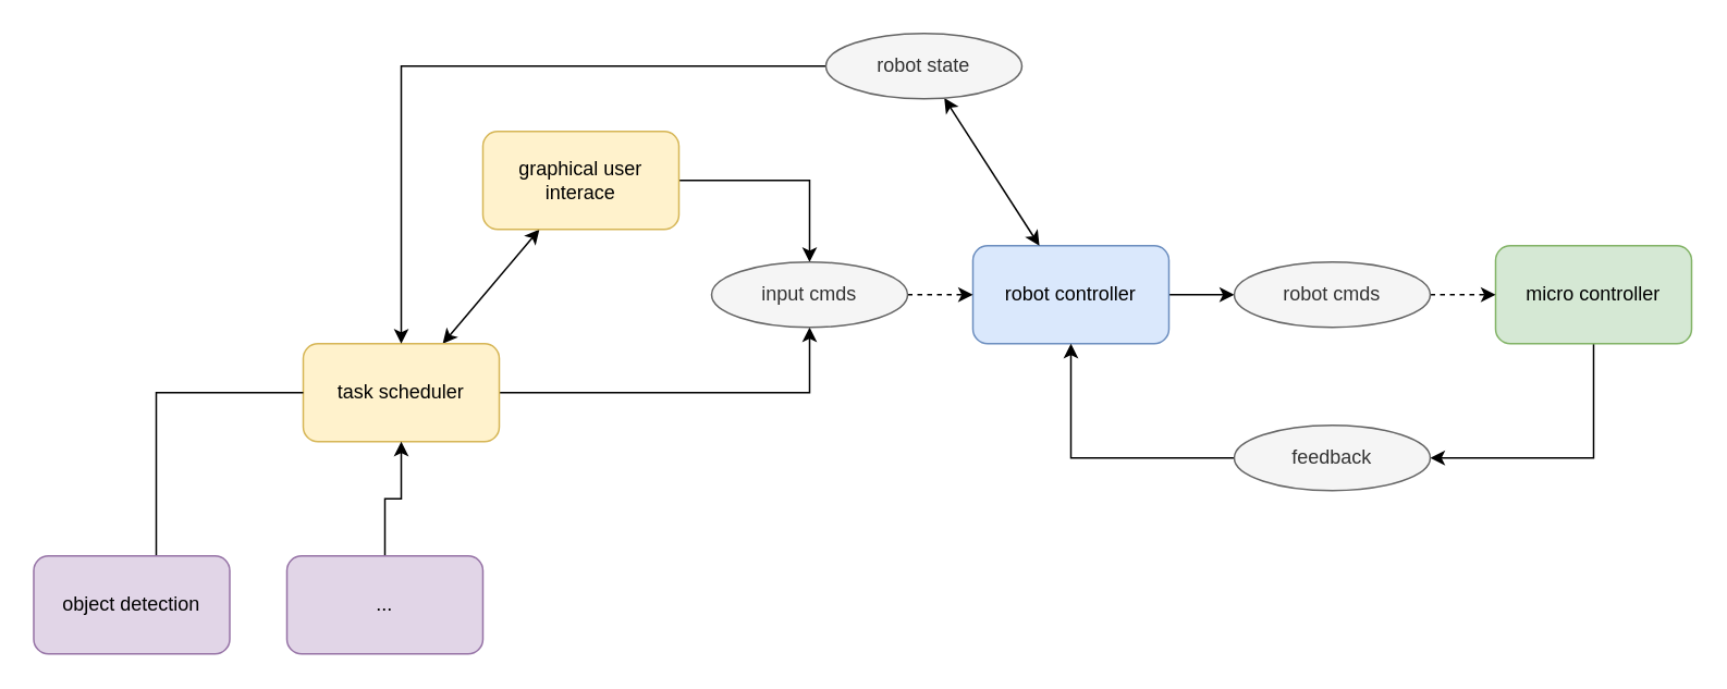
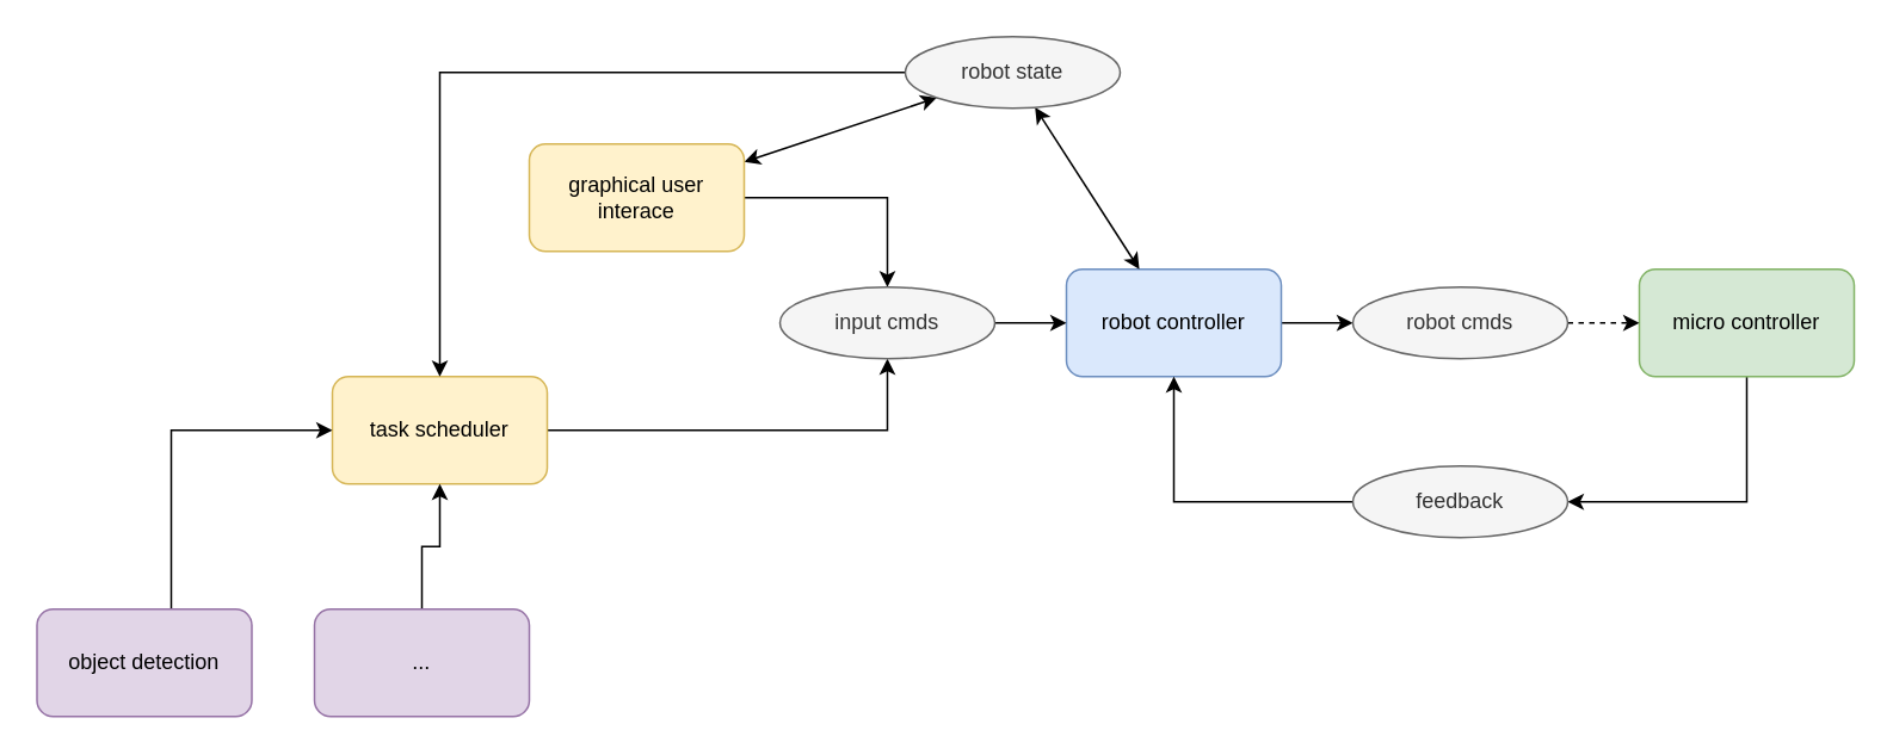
  <mxCell id="0" />
  <mxCell id="1" parent="0" />
  <mxCell id="2" style="edgeStyle=orthogonalEdgeStyle;rounded=0;orthogonalLoop=1;jettySize=auto;html=1;" parent="1" source="3" target="14" edge="1"><mxGeometry relative="1" as="geometry" /></mxCell>
  <mxCell id="3" value="robot controller" style="rounded=1;whiteSpace=wrap;html=1;fillColor=#dae8fc;strokeColor=#6c8ebf;" parent="1" vertex="1"><mxGeometry x="595" y="150" width="120" height="60" as="geometry" /></mxCell>
  <mxCell id="4" style="edgeStyle=orthogonalEdgeStyle;rounded=0;orthogonalLoop=1;jettySize=auto;html=1;entryX=1;entryY=0.5;entryDx=0;entryDy=0;" parent="1" source="5" target="16" edge="1"><mxGeometry relative="1" as="geometry"><Array as="points"><mxPoint x="975" y="280" /></Array></mxGeometry></mxCell>
  <mxCell id="5" value="micro controller" style="rounded=1;whiteSpace=wrap;html=1;fillColor=#d5e8d4;strokeColor=#82b366;" parent="1" vertex="1"><mxGeometry x="915" y="150" width="120" height="60" as="geometry" /></mxCell>
  <mxCell id="6" style="edgeStyle=orthogonalEdgeStyle;rounded=0;orthogonalLoop=1;jettySize=auto;html=1;entryX=0.5;entryY=0;entryDx=0;entryDy=0;" parent="1" source="8" target="12" edge="1"><mxGeometry relative="1" as="geometry" /></mxCell>
- <mxCell id="7" style="rounded=0;orthogonalLoop=1;jettySize=auto;html=1;startArrow=classic;startFill=1;" parent="1" source="8" target="10" edge="1"><mxGeometry relative="1" as="geometry" /></mxCell>
+ <mxCell id="7" style="rounded=0;orthogonalLoop=1;jettySize=auto;html=1;startArrow=classic;startFill=1;" parent="1" source="8" target="19" edge="1"><mxGeometry relative="1" as="geometry" /></mxCell>
  <mxCell id="8" value="graphical user interace" style="rounded=1;whiteSpace=wrap;html=1;fillColor=#fff2cc;strokeColor=#d6b656;" parent="1" vertex="1"><mxGeometry x="295" y="80" width="120" height="60" as="geometry" /></mxCell>
  <mxCell id="9" style="edgeStyle=orthogonalEdgeStyle;rounded=0;orthogonalLoop=1;jettySize=auto;html=1;entryX=0.5;entryY=1;entryDx=0;entryDy=0;" parent="1" source="10" target="12" edge="1"><mxGeometry relative="1" as="geometry" /></mxCell>
  <mxCell id="10" value="task scheduler" style="rounded=1;whiteSpace=wrap;html=1;fillColor=#fff2cc;strokeColor=#d6b656;" parent="1" vertex="1"><mxGeometry x="185" y="210" width="120" height="60" as="geometry" /></mxCell>
- <mxCell id="11" style="edgeStyle=orthogonalEdgeStyle;rounded=0;orthogonalLoop=1;jettySize=auto;html=1;dashed=1;" parent="1" source="12" target="3" edge="1"><mxGeometry relative="1" as="geometry" /></mxCell>
+ <mxCell id="11" style="edgeStyle=orthogonalEdgeStyle;rounded=0;orthogonalLoop=1;jettySize=auto;html=1;" parent="1" source="12" target="3" edge="1"><mxGeometry relative="1" as="geometry" /></mxCell>
  <mxCell id="12" value="input cmds" style="ellipse;whiteSpace=wrap;html=1;fillColor=#f5f5f5;strokeColor=#666666;fontColor=#333333;" parent="1" vertex="1"><mxGeometry x="435" y="160" width="120" height="40" as="geometry" /></mxCell>
  <mxCell id="13" style="edgeStyle=orthogonalEdgeStyle;rounded=0;orthogonalLoop=1;jettySize=auto;html=1;dashed=1;" parent="1" source="14" target="5" edge="1"><mxGeometry relative="1" as="geometry" /></mxCell>
  <mxCell id="14" value="robot cmds" style="ellipse;whiteSpace=wrap;html=1;fillColor=#f5f5f5;strokeColor=#666666;fontColor=#333333;" parent="1" vertex="1"><mxGeometry x="755" y="160" width="120" height="40" as="geometry" /></mxCell>
  <mxCell id="15" style="edgeStyle=orthogonalEdgeStyle;rounded=0;orthogonalLoop=1;jettySize=auto;html=1;" parent="1" source="16" target="3" edge="1"><mxGeometry relative="1" as="geometry" /></mxCell>
  <mxCell id="16" value="feedback" style="ellipse;whiteSpace=wrap;html=1;fillColor=#f5f5f5;strokeColor=#666666;fontColor=#333333;" parent="1" vertex="1"><mxGeometry x="755" y="260" width="120" height="40" as="geometry" /></mxCell>
  <mxCell id="17" style="edgeStyle=orthogonalEdgeStyle;rounded=0;orthogonalLoop=1;jettySize=auto;html=1;" parent="1" source="19" target="10" edge="1"><mxGeometry relative="1" as="geometry" /></mxCell>
  <mxCell id="18" style="rounded=0;orthogonalLoop=1;jettySize=auto;html=1;startArrow=classic;startFill=1;" parent="1" source="19" target="3" edge="1"><mxGeometry relative="1" as="geometry" /></mxCell>
  <mxCell id="19" value="robot state" style="ellipse;whiteSpace=wrap;html=1;fillColor=#f5f5f5;strokeColor=#666666;fontColor=#333333;" parent="1" vertex="1"><mxGeometry x="505" y="20" width="120" height="40" as="geometry" /></mxCell>
  <mxCell id="20" style="edgeStyle=orthogonalEdgeStyle;rounded=0;orthogonalLoop=1;jettySize=auto;html=1;" edge="1" parent="1" source="21" target="10"><mxGeometry relative="1" as="geometry" /></mxCell>
  <mxCell id="21" value="..." style="rounded=1;whiteSpace=wrap;html=1;fillColor=#e1d5e7;strokeColor=#9673a6;" vertex="1" parent="1"><mxGeometry x="175" y="340" width="120" height="60" as="geometry" /></mxCell>
- <mxCell id="22" style="edgeStyle=orthogonalEdgeStyle;rounded=0;orthogonalLoop=1;jettySize=auto;html=1;entryX=0;entryY=0.5;entryDx=0;entryDy=0;endArrow=none;" edge="1" parent="1" source="23" target="10"><mxGeometry relative="1" as="geometry"><Array as="points"><mxPoint x="95" y="240" /></Array></mxGeometry></mxCell>
+ <mxCell id="22" style="edgeStyle=orthogonalEdgeStyle;rounded=0;orthogonalLoop=1;jettySize=auto;html=1;entryX=0;entryY=0.5;entryDx=0;entryDy=0;" edge="1" parent="1" source="23" target="10"><mxGeometry relative="1" as="geometry"><Array as="points"><mxPoint x="95" y="240" /></Array></mxGeometry></mxCell>
  <mxCell id="23" value="object detection" style="rounded=1;whiteSpace=wrap;html=1;fillColor=#e1d5e7;strokeColor=#9673a6;" vertex="1" parent="1"><mxGeometry x="20" y="340" width="120" height="60" as="geometry" /></mxCell>
